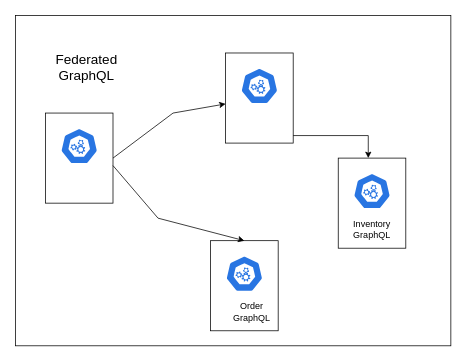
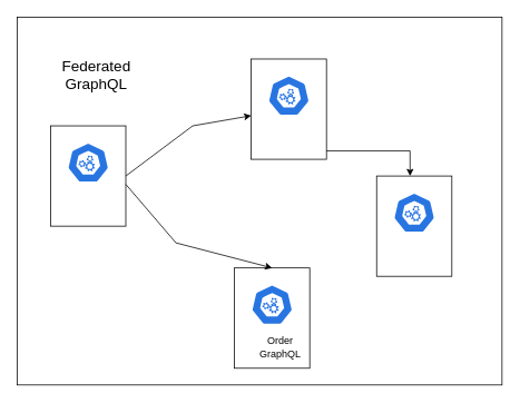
  <mxCell id="0" />
  <mxCell id="1" parent="0" />
  <mxCell id="2" value="" style="rounded=0;whiteSpace=wrap;html=1;" vertex="1" parent="1"><mxGeometry x="20" y="20" width="580" height="440" as="geometry" /></mxCell>
  <mxCell id="3" value="" style="group" vertex="1" connectable="0" parent="1"><mxGeometry x="60" y="150" width="90" height="120" as="geometry" /></mxCell>
  <mxCell id="4" value="" style="rounded=0;whiteSpace=wrap;html=1;movable=1;resizable=1;rotatable=1;deletable=1;editable=1;locked=0;connectable=1;container=0;" vertex="1" parent="3"><mxGeometry width="90" height="120" as="geometry" /></mxCell>
  <mxCell id="5" value="" style="aspect=fixed;sketch=0;html=1;dashed=0;whitespace=wrap;verticalLabelPosition=bottom;verticalAlign=top;fillColor=#2875E2;strokeColor=#ffffff;points=[[0.005,0.63,0],[0.1,0.2,0],[0.9,0.2,0],[0.5,0,0],[0.995,0.63,0],[0.72,0.99,0],[0.5,1,0],[0.28,0.99,0]];shape=mxgraph.kubernetes.icon2;prIcon=api;movable=0;resizable=0;rotatable=0;deletable=0;editable=0;locked=1;connectable=0;" vertex="1" parent="3"><mxGeometry x="20" y="20" width="50" height="48" as="geometry" /></mxCell>
  <mxCell id="6" value="" style="group" vertex="1" connectable="0" parent="1"><mxGeometry x="300" y="70" width="90" height="120" as="geometry" /></mxCell>
  <mxCell id="7" value="" style="rounded=0;whiteSpace=wrap;html=1;movable=1;resizable=1;rotatable=1;deletable=1;editable=1;locked=0;connectable=1;container=0;" vertex="1" parent="6"><mxGeometry width="90" height="120" as="geometry" /></mxCell>
  <mxCell id="8" value="" style="aspect=fixed;sketch=0;html=1;dashed=0;whitespace=wrap;verticalLabelPosition=bottom;verticalAlign=top;fillColor=#2875E2;strokeColor=#ffffff;points=[[0.005,0.63,0],[0.1,0.2,0],[0.9,0.2,0],[0.5,0,0],[0.995,0.63,0],[0.72,0.99,0],[0.5,1,0],[0.28,0.99,0]];shape=mxgraph.kubernetes.icon2;prIcon=api;movable=0;resizable=0;rotatable=0;deletable=0;editable=0;locked=1;connectable=0;" vertex="1" parent="6"><mxGeometry x="20" y="20" width="50" height="48" as="geometry" /></mxCell>
  <mxCell id="9" value="" style="group" vertex="1" connectable="0" parent="1"><mxGeometry x="450" y="210" width="90" height="120" as="geometry" /></mxCell>
  <mxCell id="10" value="" style="rounded=0;whiteSpace=wrap;html=1;movable=1;resizable=1;rotatable=1;deletable=1;editable=1;locked=0;connectable=1;container=0;" vertex="1" parent="9"><mxGeometry width="90" height="120" as="geometry" /></mxCell>
  <mxCell id="11" value="" style="aspect=fixed;sketch=0;html=1;dashed=0;whitespace=wrap;verticalLabelPosition=bottom;verticalAlign=top;fillColor=#2875E2;strokeColor=#ffffff;points=[[0.005,0.63,0],[0.1,0.2,0],[0.9,0.2,0],[0.5,0,0],[0.995,0.63,0],[0.72,0.99,0],[0.5,1,0],[0.28,0.99,0]];shape=mxgraph.kubernetes.icon2;prIcon=api;movable=0;resizable=0;rotatable=0;deletable=0;editable=0;locked=1;connectable=0;" vertex="1" parent="9"><mxGeometry x="20" y="20" width="50" height="48" as="geometry" /></mxCell>
- <mxCell id="12" value="&lt;div&gt;Inventory&lt;/div&gt;&lt;div&gt;GraphQL&lt;br&gt;&lt;/div&gt;" style="text;html=1;align=center;verticalAlign=middle;whiteSpace=wrap;rounded=0;movable=1;resizable=1;rotatable=1;deletable=1;editable=1;locked=0;connectable=1;" vertex="1" parent="9"><mxGeometry x="15" y="80" width="60" height="30" as="geometry" /></mxCell>
  <mxCell id="13" value="" style="group" vertex="1" connectable="0" parent="1"><mxGeometry x="280" y="320" width="90" height="120" as="geometry" /></mxCell>
  <mxCell id="14" value="" style="rounded=0;whiteSpace=wrap;html=1;movable=1;resizable=1;rotatable=1;deletable=1;editable=1;locked=0;connectable=1;container=0;" vertex="1" parent="13"><mxGeometry width="90" height="120" as="geometry" /></mxCell>
  <mxCell id="15" value="" style="aspect=fixed;sketch=0;html=1;dashed=0;whitespace=wrap;verticalLabelPosition=bottom;verticalAlign=top;fillColor=#2875E2;strokeColor=#ffffff;points=[[0.005,0.63,0],[0.1,0.2,0],[0.9,0.2,0],[0.5,0,0],[0.995,0.63,0],[0.72,0.99,0],[0.5,1,0],[0.28,0.99,0]];shape=mxgraph.kubernetes.icon2;prIcon=api;movable=0;resizable=0;rotatable=0;deletable=0;editable=0;locked=1;connectable=0;" vertex="1" parent="13"><mxGeometry x="20" y="20" width="50" height="48" as="geometry" /></mxCell>
  <mxCell id="16" value="&lt;div&gt;Order&lt;br&gt;&lt;/div&gt;&lt;div&gt;GraphQL&lt;br&gt;&lt;/div&gt;" style="text;html=1;align=center;verticalAlign=middle;whiteSpace=wrap;rounded=0;movable=1;resizable=1;rotatable=1;deletable=1;editable=1;locked=0;connectable=1;" vertex="1" parent="13"><mxGeometry x="25" y="80" width="60" height="30" as="geometry" /></mxCell>
  <mxCell id="17" value="" style="endArrow=classic;html=1;rounded=0;" edge="1" parent="1" target="7"><mxGeometry width="50" height="50" relative="1" as="geometry"><mxPoint x="150" y="210" as="sourcePoint" /><mxPoint x="220" y="160" as="targetPoint" /><Array as="points"><mxPoint x="230" y="150" /></Array></mxGeometry></mxCell>
  <mxCell id="18" value="" style="endArrow=classic;html=1;rounded=0;" edge="1" parent="1"><mxGeometry width="50" height="50" relative="1" as="geometry"><mxPoint x="390" y="180" as="sourcePoint" /><mxPoint x="490" y="210" as="targetPoint" /><Array as="points"><mxPoint x="490" y="180" /></Array></mxGeometry></mxCell>
  <mxCell id="19" value="" style="endArrow=classic;html=1;rounded=0;entryX=0.5;entryY=0;entryDx=0;entryDy=0;" edge="1" parent="1" target="14"><mxGeometry width="50" height="50" relative="1" as="geometry"><mxPoint x="150" y="220" as="sourcePoint" /><mxPoint x="460" y="550" as="targetPoint" /><Array as="points"><mxPoint x="210" y="290" /></Array></mxGeometry></mxCell>
  <mxCell id="20" value="Federated GraphQL" style="text;html=1;align=center;verticalAlign=middle;whiteSpace=wrap;rounded=0;fontSize=18;" vertex="1" parent="1"><mxGeometry x="85" y="75" width="60" height="30" as="geometry" /></mxCell>
